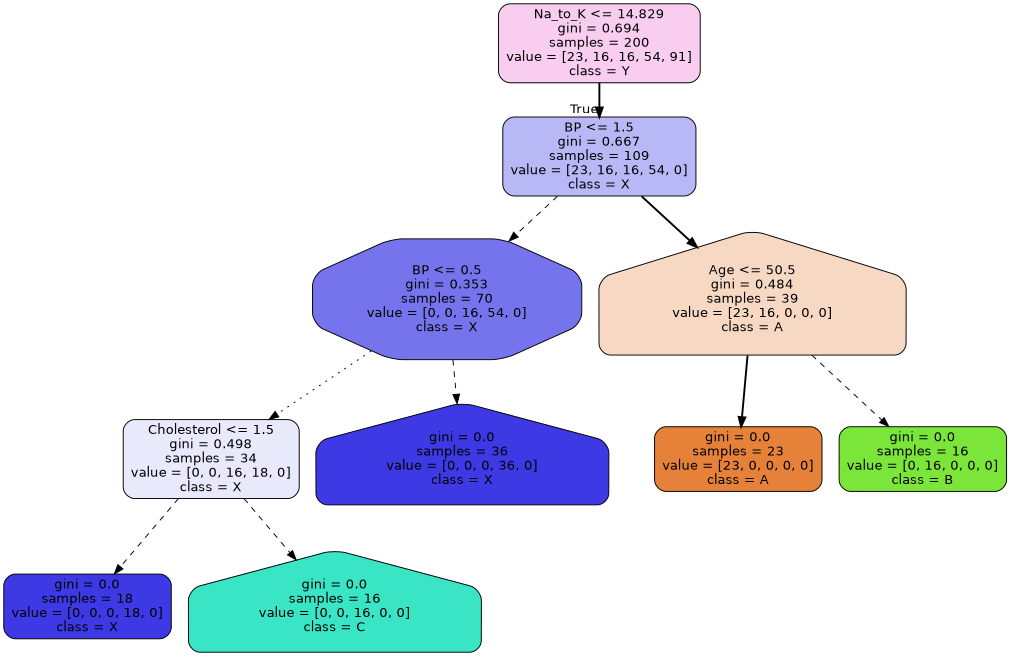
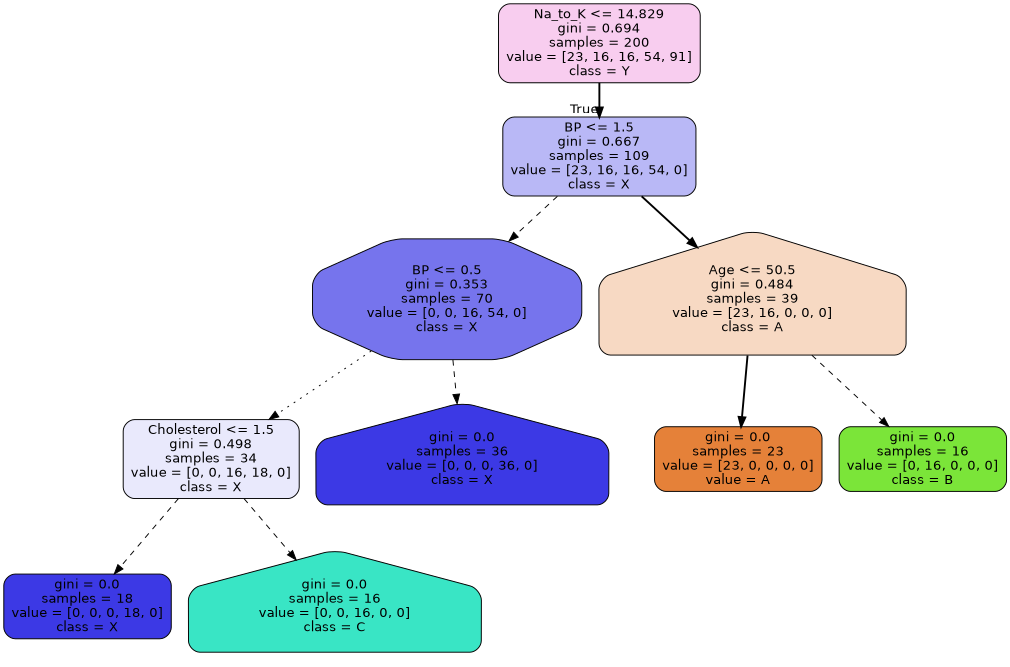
  digraph {
    node [color=black fillcolor="#3c39e5" fontname=helvetica shape=box style="filled, rounded"]
    edge [fontname=helvetica style=dashed]
    n1 [fillcolor="#f8cdef" label="Na_to_K <= 14.829\ngini = 0.694\nsamples = 200\nvalue = [23, 16, 16, 54, 91]\nclass = Y"]
    n2 [fillcolor="#b9b8f6" label="BP <= 1.5\ngini = 0.667\nsamples = 109\nvalue = [23, 16, 16, 54, 0]\nclass = X"]
    n3 [fillcolor="#7674ed" label="BP <= 0.5\ngini = 0.353\nsamples = 70\nvalue = [0, 0, 16, 54, 0]\nclass = X" shape=octagon]
    n4 [fillcolor="#f7d9c3" label="Age <= 50.5\ngini = 0.484\nsamples = 39\nvalue = [23, 16, 0, 0, 0]\nclass = A" shape=house]
    n5 [fillcolor="#e9e9fc" label="Cholesterol <= 1.5\ngini = 0.498\nsamples = 34\nvalue = [0, 0, 16, 18, 0]\nclass = X"]
    n6 [label="gini = 0.0\nsamples = 36\nvalue = [0, 0, 0, 36, 0]\nclass = X" shape=house]
-   n7 [fillcolor="#e58139" label="gini = 0.0\nsamples = 23\nvalue = [23, 0, 0, 0, 0]\nclass = A"]
+   n7 [fillcolor="#e58139" label="gini = 0.0\nsamples = 23\nvalue = [23, 0, 0, 0, 0]\nvalue = A"]
    n8 [fillcolor="#7be539" label="gini = 0.0\nsamples = 16\nvalue = [0, 16, 0, 0, 0]\nclass = B"]
    n9 [label="gini = 0.0\nsamples = 18\nvalue = [0, 0, 0, 18, 0]\nclass = X"]
    n10 [fillcolor="#39e5c5" label="gini = 0.0\nsamples = 16\nvalue = [0, 0, 16, 0, 0]\nclass = C" shape=house]
    n1 -> n2 [headlabel=True labelangle=45 labeldistance=2.5 style=bold]
    n2 -> n3
    n2 -> n4 [style=bold]
    n3 -> n5 [style=dotted]
    n3 -> n6
    n4 -> n7 [style=bold]
    n4 -> n8
    n5 -> n9
    n5 -> n10
  }
